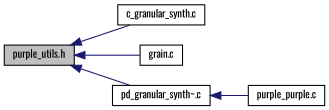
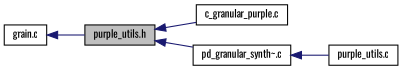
  digraph {
    fontname=Oswald
    rankdir=LR
    node [color=black fillcolor=white fontname=Oswald fontsize=10 shape=record style=filled]
    edge [color=midnightblue dir=back fontname=Oswald fontsize=10 labelfontname=Helvetica labelfontsize=10 style=solid]
    n1 [fillcolor=grey75 fontcolor=black height=0.2 label="purple_utils.h" width=0.4]
-   n2 [height=0.2 label="c_granular_synth.c" width=0.4]
+   n2 [height=0.2 label="c_granular_purple.c" width=0.4]
    n3 [height=0.2 label="grain.c" width=0.4]
    n4 [height=0.2 label="pd_granular_synth~.c" width=0.4]
-   n5 [height=0.2 label="purple_purple.c" width=0.4]
+   n5 [height=0.2 label="purple_utils.c" width=0.4]
    n1 -> n2
-   n1 -> n3
+   n3 -> n1
    n1 -> n4
    n4 -> n5
  }
